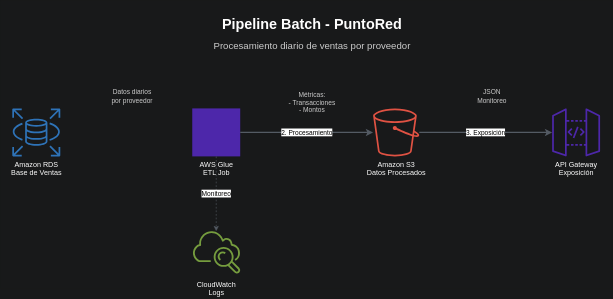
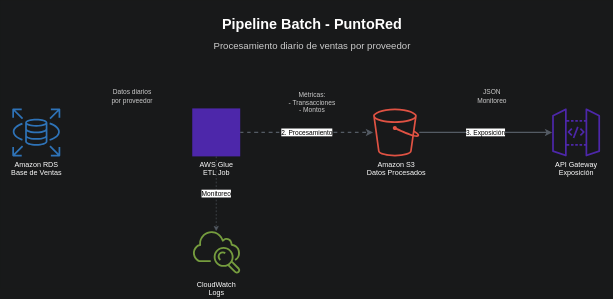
  <mxCell id="0" />
  <mxCell id="1" parent="0" />
  <mxCell id="2" value="Pipeline Batch - PuntoRed" style="text;html=1;strokeColor=none;fillColor=none;align=center;verticalAlign=middle;whiteSpace=wrap;rounded=0;fontSize=24;fontStyle=1;fontColor=#FFFFFF;" vertex="1" parent="1"><mxGeometry x="320" y="20" width="400" height="40" as="geometry" /></mxCell>
  <mxCell id="3" value="Procesamiento diario de ventas por proveedor" style="text;html=1;strokeColor=none;fillColor=none;align=center;verticalAlign=middle;whiteSpace=wrap;rounded=0;fontSize=16;fontStyle=0;fontColor=#CCCCCC;" vertex="1" parent="1"><mxGeometry x="320" y="60" width="400" height="30" as="geometry" /></mxCell>
  <mxCell id="4" value="Amazon RDS&#10;Base de Ventas" style="outlineConnect=0;fontColor=#FFFFFF;fillColor=#2E73B8;strokeColor=none;dashed=0;verticalLabelPosition=bottom;verticalAlign=top;align=center;html=1;fontSize=12;fontStyle=0;aspect=fixed;pointerEvents=1;shape=mxgraph.aws4.rds;" vertex="1" parent="1"><mxGeometry x="20" y="180" width="80" height="80" as="geometry" /></mxCell>
  <mxCell id="5" value="AWS Glue&#10;ETL Job" style="outlineConnect=0;fontColor=#FFFFFF;fillColor=#4D27AA;strokeColor=none;dashed=0;verticalLabelPosition=bottom;verticalAlign=top;align=center;html=1;fontSize=12;fontStyle=0;aspect=fixed;pointerEvents=1;shape=mxgraph.aws4.glue_etl;" vertex="1" parent="1"><mxGeometry x="320" y="180" width="80" height="80" as="geometry" /></mxCell>
  <mxCell id="6" value="Amazon S3&#10;Datos Procesados" style="outlineConnect=0;fontColor=#FFFFFF;fillColor=#E05243;strokeColor=none;dashed=0;verticalLabelPosition=bottom;verticalAlign=top;align=center;html=1;fontSize=12;fontStyle=0;aspect=fixed;pointerEvents=1;shape=mxgraph.aws4.s3;" vertex="1" parent="1"><mxGeometry x="620" y="180" width="80" height="80" as="geometry" /></mxCell>
  <mxCell id="7" value="API Gateway&#10;Exposición" style="outlineConnect=0;fontColor=#FFFFFF;fillColor=#4D27AA;strokeColor=none;dashed=0;verticalLabelPosition=bottom;verticalAlign=top;align=center;html=1;fontSize=12;fontStyle=0;aspect=fixed;pointerEvents=1;shape=mxgraph.aws4.api_gateway;" vertex="1" parent="1"><mxGeometry x="920" y="180" width="80" height="80" as="geometry" /></mxCell>
  <mxCell id="8" value="CloudWatch&#10;Logs" style="outlineConnect=0;fontColor=#FFFFFF;fillColor=#759C3E;strokeColor=none;dashed=0;verticalLabelPosition=bottom;verticalAlign=top;align=center;html=1;fontSize=12;fontStyle=0;aspect=fixed;pointerEvents=1;shape=mxgraph.aws4.cloudwatch;" vertex="1" parent="1"><mxGeometry x="320" y="380" width="80" height="80" as="geometry" /></mxCell>
- <mxCell id="9" value="2. Procesamiento" style="endArrow=classic;html=1;strokeWidth=2;strokeColor=#545B64;curved=1;" edge="1" parent="1" source="5" target="6"><mxGeometry relative="1" as="geometry" /></mxCell>
+ <mxCell id="9" value="2. Procesamiento" style="endArrow=classic;html=1;strokeWidth=2;strokeColor=#545B64;curved=1;dashed=1;" edge="1" parent="1" source="5" target="6"><mxGeometry relative="1" as="geometry" /></mxCell>
  <mxCell id="10" value="3. Exposición" style="endArrow=classic;html=1;strokeWidth=2;strokeColor=#545B64;curved=1;" edge="1" parent="1" source="6" target="7"><mxGeometry relative="1" as="geometry" /></mxCell>
  <mxCell id="11" value="Monitoreo" style="endArrow=classic;html=1;strokeWidth=1;strokeColor=#545B64;dashed=1;" edge="1" parent="1" source="5" target="8"><mxGeometry relative="1" as="geometry" /></mxCell>
  <mxCell id="12" value="Datos diarios&#10;por proveedor" style="text;html=1;strokeColor=none;fillColor=none;align=center;verticalAlign=middle;whiteSpace=wrap;rounded=0;fontSize=11;fontStyle=0;fontColor=#CCCCCC;" vertex="1" parent="1"><mxGeometry x="170" y="140" width="100" height="40" as="geometry" /></mxCell>
  <mxCell id="13" value="Métricas:&#10;- Transacciones&#10;- Montos" style="text;html=1;strokeColor=none;fillColor=none;align=center;verticalAlign=middle;whiteSpace=wrap;rounded=0;fontSize=11;fontStyle=0;fontColor=#CCCCCC;" vertex="1" parent="1"><mxGeometry x="470" y="140" width="100" height="60" as="geometry" /></mxCell>
  <mxCell id="14" value="JSON&#10;Monitoreo" style="text;html=1;strokeColor=none;fillColor=none;align=center;verticalAlign=middle;whiteSpace=wrap;rounded=0;fontSize=11;fontStyle=0;fontColor=#CCCCCC;" vertex="1" parent="1"><mxGeometry x="770" y="140" width="100" height="40" as="geometry" /></mxCell>
